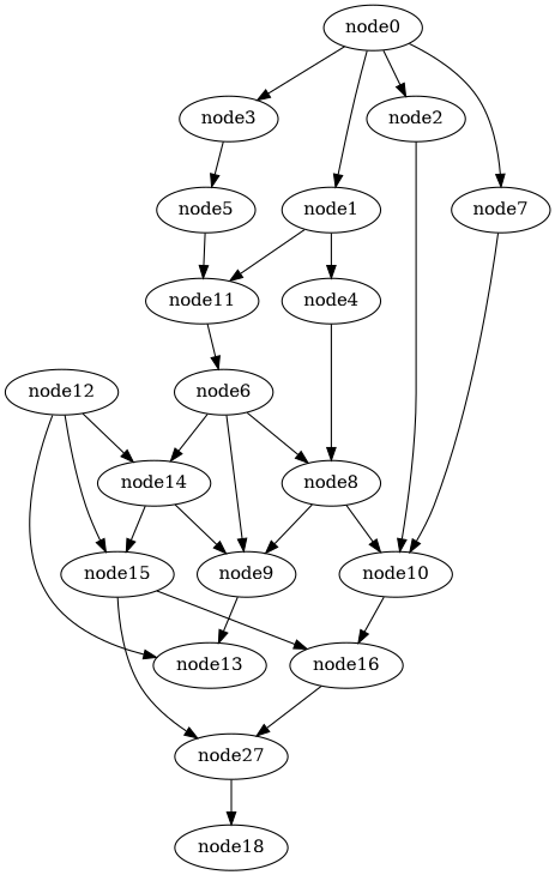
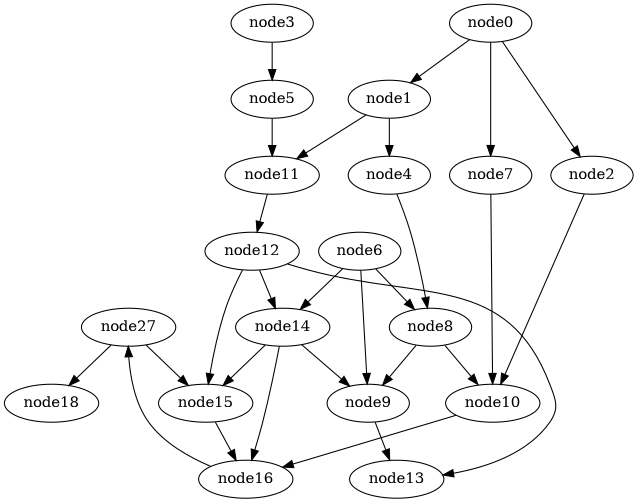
  digraph {
    n1 [label=node27]
    node18
    node16
    node15
    node14
    node9
    node12
    node13
    node11
    node10
    node8
    node7
    node6
    node5
    node4
    node3
    node2
    node1
    node0
    n1 -> node18
    node16 -> n1
-   node15 -> n1
+   n1 -> node15
    node15 -> node16
+   node14 -> node16
    node14 -> node15
    node14 -> node9
    node9 -> node13
    node12 -> node15
    node12 -> node14
    node12 -> node13
-   node11 -> node6
+   node11 -> node12
    node10 -> node16
    node8 -> node9
    node8 -> node10
    node7 -> node10
    node6 -> node14
    node6 -> node9
    node6 -> node8
    node5 -> node11
    node4 -> node8
    node3 -> node5
    node2 -> node10
    node1 -> node11
    node1 -> node4
    node0 -> node7
-   node0 -> node3
    node0 -> node2
    node0 -> node1
  }
